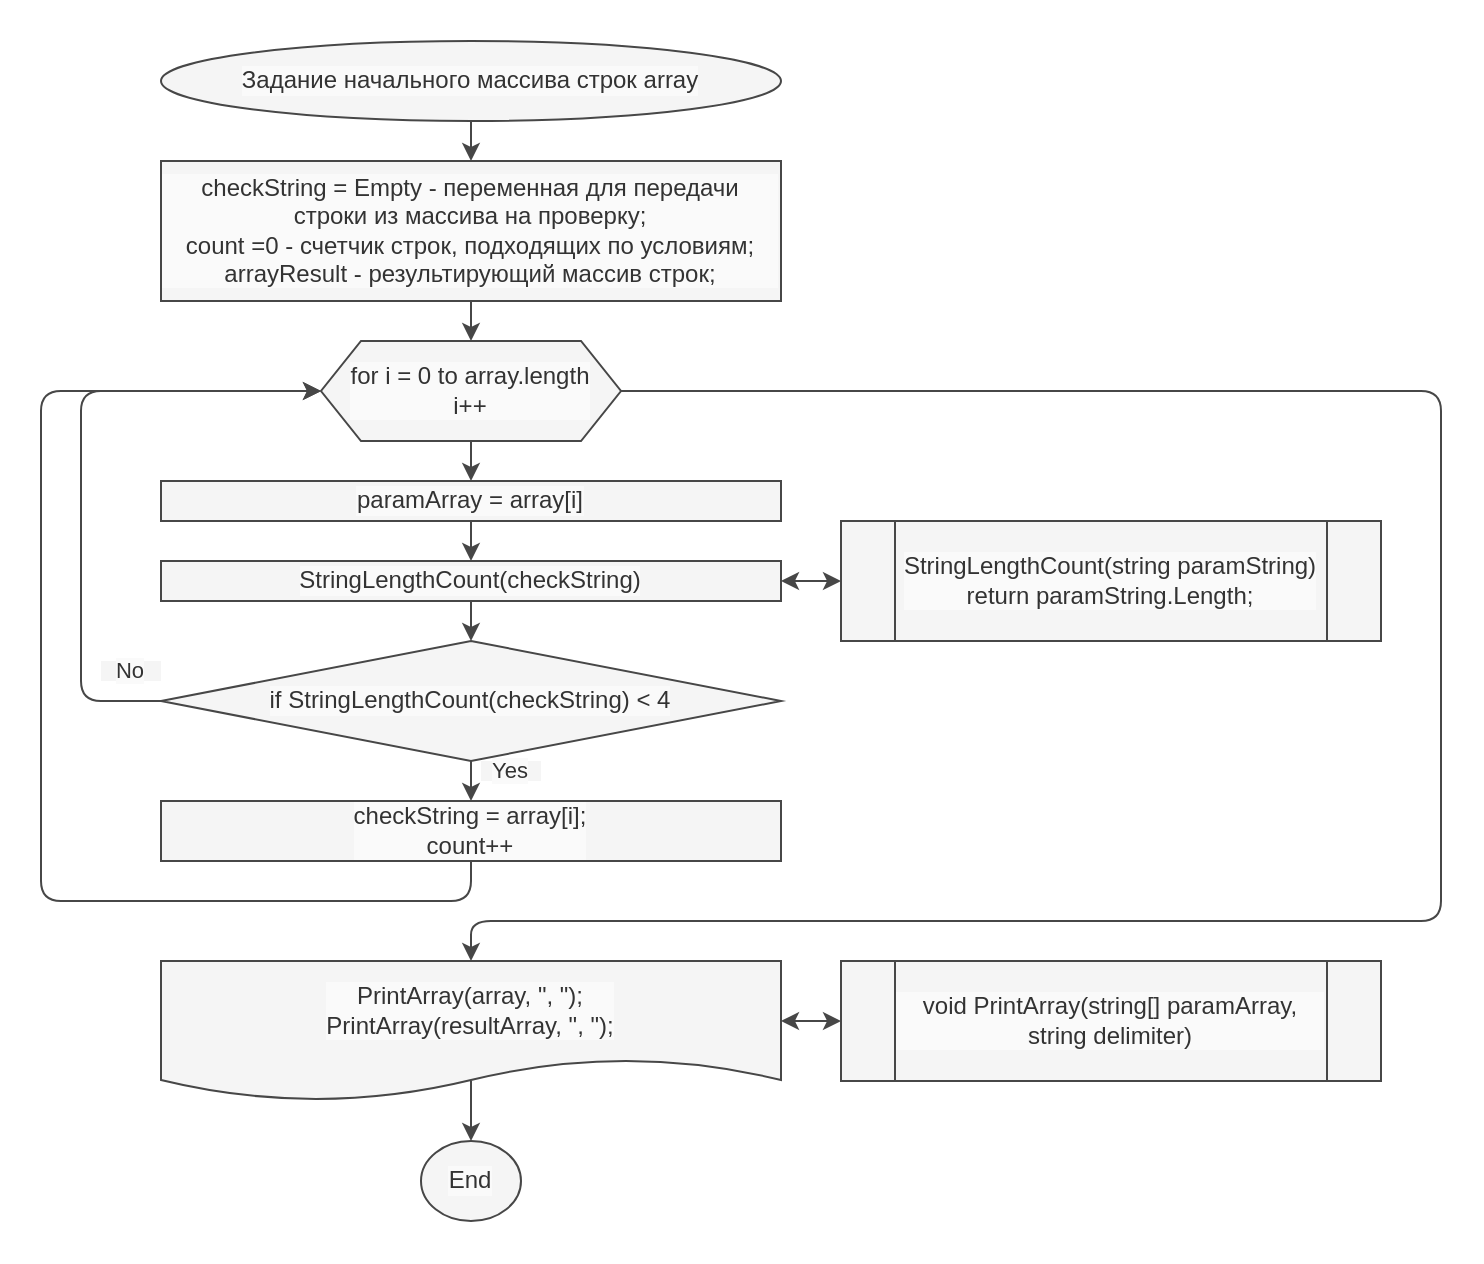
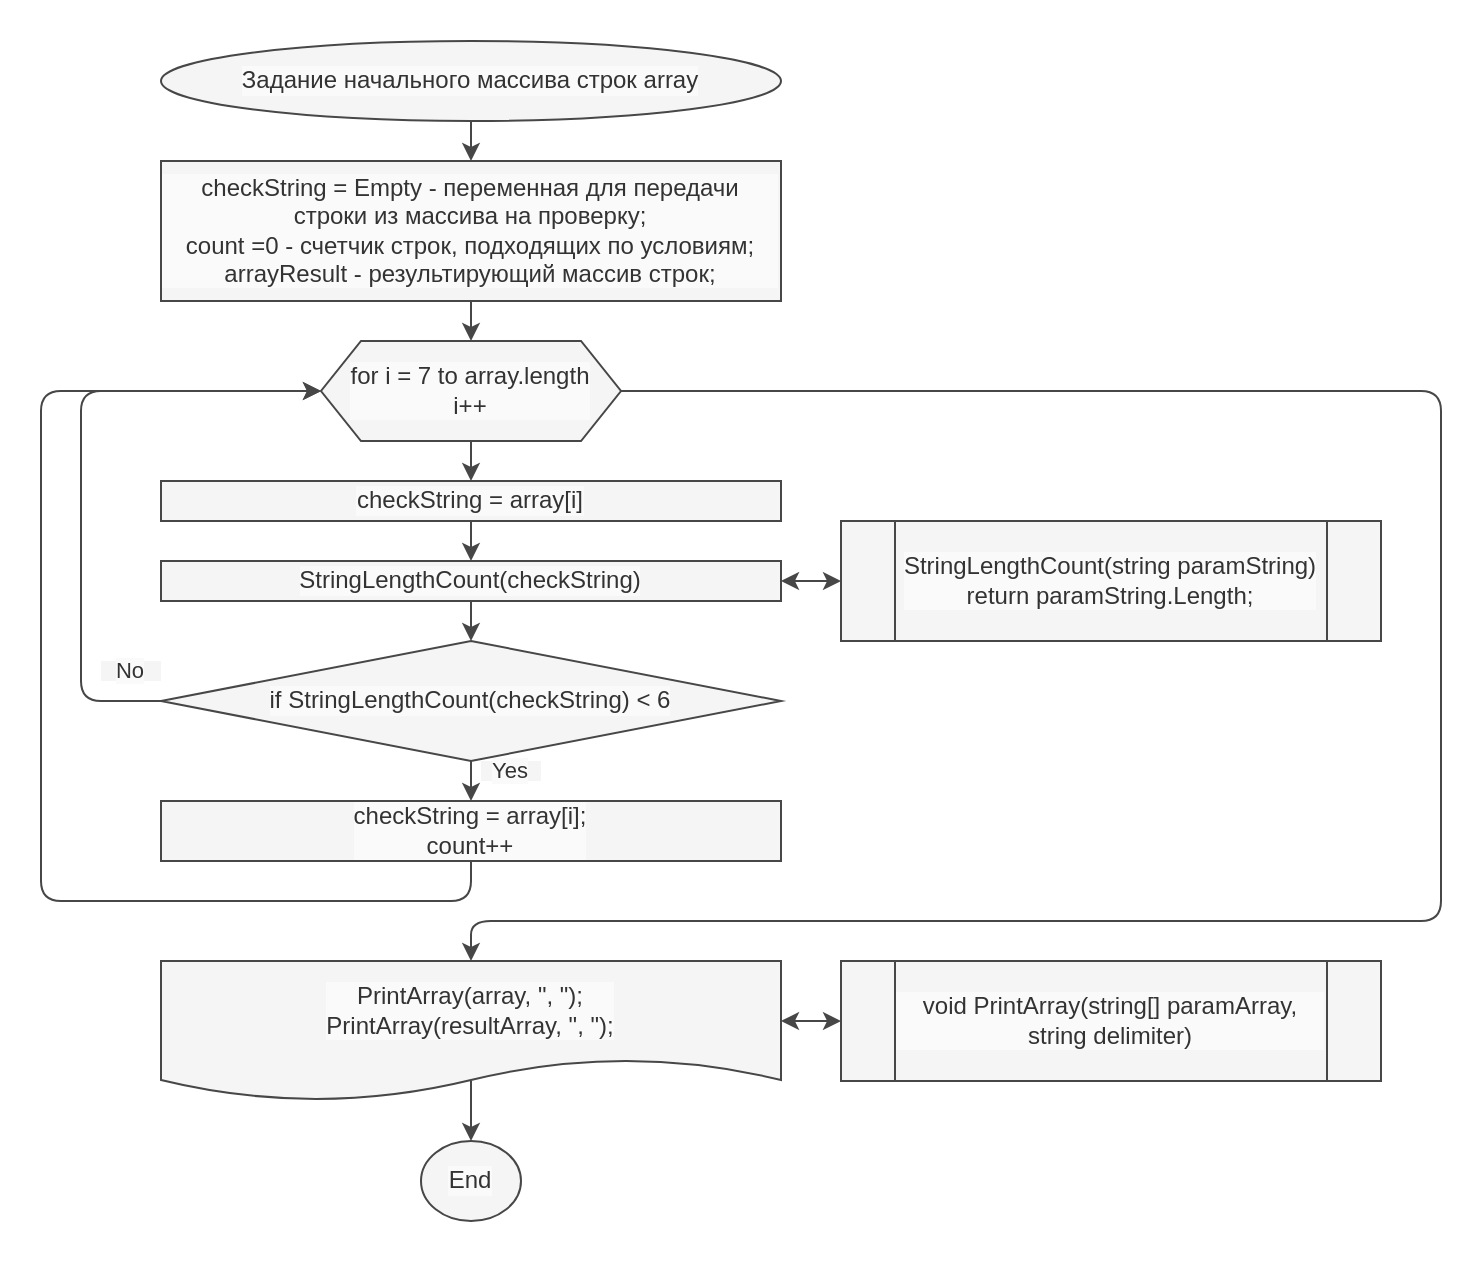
  <mxCell id="0" />
  <mxCell id="1" parent="0" />
  <mxCell id="2" style="edgeStyle=none;html=1;exitX=0.5;exitY=1;exitDx=0;exitDy=0;fontColor=#000000;labelBackgroundColor=#FAFAFA;fillColor=#f5f5f5;strokeColor=#474747;" parent="1" source="3" edge="1"><mxGeometry relative="1" as="geometry"><mxPoint x="235" y="80" as="targetPoint" /></mxGeometry></mxCell>
  <mxCell id="3" value="Задание начального массива строк array" style="ellipse;whiteSpace=wrap;html=1;labelBackgroundColor=#FAFAFA;fillColor=#f5f5f5;fontColor=#333333;strokeColor=#474747;" parent="1" vertex="1"><mxGeometry x="80" y="20" width="310" height="40" as="geometry" /></mxCell>
  <mxCell id="4" style="edgeStyle=none;html=1;exitX=0.5;exitY=1;exitDx=0;exitDy=0;entryX=0.5;entryY=0;entryDx=0;entryDy=0;fontColor=#000000;labelBackgroundColor=#FAFAFA;fillColor=#f5f5f5;strokeColor=#474747;" edge="1" parent="1" source="5" target="7"><mxGeometry relative="1" as="geometry"><mxPoint x="235" y="170" as="targetPoint" /></mxGeometry></mxCell>
  <mxCell id="5" value="checkString = Empty - переменная для передачи строки из массива на проверку;&lt;br&gt;count =0 - счетчик строк, подходящих по условиям;&lt;br&gt;arrayResult - результирующий массив строк;" style="rounded=0;whiteSpace=wrap;html=1;labelBackgroundColor=#FAFAFA;fillColor=#f5f5f5;fontColor=#333333;strokeColor=#474747;" parent="1" vertex="1"><mxGeometry x="80" y="80" width="310" height="70" as="geometry" /></mxCell>
  <mxCell id="6" style="edgeStyle=none;html=1;exitX=0.5;exitY=1;exitDx=0;exitDy=0;entryX=0.5;entryY=0;entryDx=0;entryDy=0;fontFamily=Helvetica;fontSize=11;fontColor=#000000;labelBackgroundColor=#FAFAFA;fillColor=#f5f5f5;strokeColor=#474747;" edge="1" parent="1" source="7" target="9"><mxGeometry relative="1" as="geometry" /></mxCell>
- <mxCell id="7" value="&lt;span&gt;for i = 0 to array.length&lt;br&gt;i++&lt;br&gt;&lt;/span&gt;" style="shape=hexagon;perimeter=hexagonPerimeter2;whiteSpace=wrap;html=1;fixedSize=1;labelBackgroundColor=#FAFAFA;fillColor=#f5f5f5;fontColor=#333333;strokeColor=#474747;" vertex="1" parent="1"><mxGeometry x="160" y="170" width="150" height="50" as="geometry" /></mxCell>
+ <mxCell id="7" value="&lt;span&gt;for i = 7 to array.length&lt;br&gt;i++&lt;br&gt;&lt;/span&gt;" style="shape=hexagon;perimeter=hexagonPerimeter2;whiteSpace=wrap;html=1;fixedSize=1;labelBackgroundColor=#FAFAFA;fillColor=#f5f5f5;fontColor=#333333;strokeColor=#474747;" vertex="1" parent="1"><mxGeometry x="160" y="170" width="150" height="50" as="geometry" /></mxCell>
  <mxCell id="8" style="edgeStyle=none;html=1;exitX=0.5;exitY=1;exitDx=0;exitDy=0;entryX=0.5;entryY=0;entryDx=0;entryDy=0;fontFamily=Helvetica;fontSize=11;fontColor=#000000;labelBackgroundColor=#FAFAFA;fillColor=#f5f5f5;strokeColor=#474747;" edge="1" parent="1" source="9"><mxGeometry relative="1" as="geometry"><mxPoint x="235" y="280" as="targetPoint" /><Array as="points"><mxPoint x="235" y="280" /></Array></mxGeometry></mxCell>
- <mxCell id="9" value="paramArray = array[i]" style="rounded=0;whiteSpace=wrap;labelBackgroundColor=#FAFAFA;fillColor=#f5f5f5;fontColor=#333333;strokeColor=#474747;" vertex="1" parent="1"><mxGeometry x="80" y="240" width="310" height="20" as="geometry" /></mxCell>
+ <mxCell id="9" value="checkString = array[i]" style="rounded=0;whiteSpace=wrap;labelBackgroundColor=#FAFAFA;fillColor=#f5f5f5;fontColor=#333333;strokeColor=#474747;" vertex="1" parent="1"><mxGeometry x="80" y="240" width="310" height="20" as="geometry" /></mxCell>
  <mxCell id="10" style="edgeStyle=none;html=1;exitX=0.5;exitY=1;exitDx=0;exitDy=0;entryX=0.5;entryY=0;entryDx=0;entryDy=0;fontFamily=Helvetica;fontSize=11;fontColor=#000000;labelBackgroundColor=#FAFAFA;fillColor=#f5f5f5;strokeColor=#474747;" edge="1" parent="1" target="12"><mxGeometry relative="1" as="geometry"><mxPoint x="235" y="300" as="sourcePoint" /></mxGeometry></mxCell>
  <mxCell id="11" style="edgeStyle=none;html=1;exitX=0.5;exitY=1;exitDx=0;exitDy=0;entryX=0.5;entryY=0;entryDx=0;entryDy=0;fontFamily=Helvetica;fontSize=11;fontColor=#000000;labelBackgroundColor=#FAFAFA;fillColor=#f5f5f5;strokeColor=#474747;" edge="1" parent="1" source="12" target="13"><mxGeometry relative="1" as="geometry" /></mxCell>
- <mxCell id="12" value="&lt;span style=&quot;font-size: 12px&quot;&gt;if StringLengthCount(checkString) &amp;lt; 4&lt;/span&gt;" style="rhombus;whiteSpace=wrap;html=1;fontFamily=Helvetica;fontSize=11;labelBackgroundColor=#FAFAFA;fillColor=#f5f5f5;fontColor=#333333;strokeColor=#474747;" vertex="1" parent="1"><mxGeometry x="80" y="320" width="310" height="60" as="geometry" /></mxCell>
+ <mxCell id="12" value="&lt;span style=&quot;font-size: 12px&quot;&gt;if StringLengthCount(checkString) &amp;lt; 6&lt;/span&gt;" style="rhombus;whiteSpace=wrap;html=1;fontFamily=Helvetica;fontSize=11;labelBackgroundColor=#FAFAFA;fillColor=#f5f5f5;fontColor=#333333;strokeColor=#474747;" vertex="1" parent="1"><mxGeometry x="80" y="320" width="310" height="60" as="geometry" /></mxCell>
  <mxCell id="13" value="checkString = array[i];&#10;count++" style="rounded=0;whiteSpace=wrap;labelBackgroundColor=#FAFAFA;fillColor=#f5f5f5;fontColor=#333333;strokeColor=#474747;" vertex="1" parent="1"><mxGeometry x="80" y="400" width="310" height="30" as="geometry" /></mxCell>
  <mxCell id="14" value="StringLengthCount(string paramString)&lt;br&gt;return paramString.Length;" style="shape=process;whiteSpace=wrap;backgroundOutline=1;html=1;labelBackgroundColor=#FAFAFA;fillColor=#f5f5f5;fontColor=#333333;strokeColor=#474747;" vertex="1" parent="1"><mxGeometry x="420" y="260" width="270" height="60" as="geometry" /></mxCell>
  <mxCell id="15" style="edgeStyle=none;html=1;exitX=1;exitY=0.5;exitDx=0;exitDy=0;entryX=0;entryY=0.5;entryDx=0;entryDy=0;fontFamily=Helvetica;fontSize=11;startArrow=classic;startFill=1;fontColor=#000000;labelBackgroundColor=#FAFAFA;fillColor=#f5f5f5;strokeColor=#474747;" edge="1" parent="1" source="16" target="14"><mxGeometry relative="1" as="geometry" /></mxCell>
  <mxCell id="16" value="StringLengthCount(checkString)" style="rounded=0;whiteSpace=wrap;labelBackgroundColor=#FAFAFA;fillColor=#f5f5f5;fontColor=#333333;strokeColor=#474747;" vertex="1" parent="1"><mxGeometry x="80" y="280" width="310" height="20" as="geometry" /></mxCell>
  <mxCell id="17" value="" style="endArrow=classic;html=1;fontFamily=Helvetica;fontSize=11;exitX=0;exitY=0.5;exitDx=0;exitDy=0;entryX=0;entryY=0.5;entryDx=0;entryDy=0;fontColor=#000000;labelBackgroundColor=#FAFAFA;fillColor=#f5f5f5;strokeColor=#474747;" edge="1" parent="1" source="12" target="7"><mxGeometry width="50" height="50" relative="1" as="geometry"><mxPoint x="330" y="330" as="sourcePoint" /><mxPoint x="380" y="280" as="targetPoint" /><Array as="points"><mxPoint x="40" y="350" /><mxPoint x="40" y="195" /></Array></mxGeometry></mxCell>
  <mxCell id="18" value="No" style="text;html=1;align=center;verticalAlign=middle;whiteSpace=wrap;rounded=0;fontFamily=Helvetica;fontSize=11;labelBackgroundColor=#FAFAFA;fillColor=#f5f5f5;fontColor=#333333;strokeColor=none;" vertex="1" parent="1"><mxGeometry x="50" y="330" width="30" height="10" as="geometry" /></mxCell>
  <mxCell id="19" value="Yes" style="text;html=1;align=center;verticalAlign=middle;whiteSpace=wrap;rounded=0;fontFamily=Helvetica;fontSize=11;labelBackgroundColor=#FAFAFA;fillColor=#f5f5f5;fontColor=#333333;strokeColor=none;" vertex="1" parent="1"><mxGeometry x="240" y="380" width="30" height="10" as="geometry" /></mxCell>
  <mxCell id="20" value="" style="endArrow=classic;html=1;fontFamily=Helvetica;fontSize=11;exitX=0.5;exitY=1;exitDx=0;exitDy=0;entryX=0;entryY=0.5;entryDx=0;entryDy=0;fontColor=#000000;labelBackgroundColor=#FAFAFA;fillColor=#f5f5f5;strokeColor=#474747;" edge="1" parent="1" source="13" target="7"><mxGeometry width="50" height="50" relative="1" as="geometry"><mxPoint x="290" y="520" as="sourcePoint" /><mxPoint x="340" y="470" as="targetPoint" /><Array as="points"><mxPoint x="235" y="450" /><mxPoint x="20" y="450" /><mxPoint x="20" y="195" /></Array></mxGeometry></mxCell>
  <mxCell id="21" value="PrintArray(array, &quot;, &quot;);&#10;PrintArray(resultArray, &quot;, &quot;);" style="shape=document;whiteSpace=wrap;boundedLbl=1;fontFamily=Helvetica;fontSize=12;labelBackgroundColor=#FAFAFA;fillColor=#f5f5f5;fontColor=#333333;strokeColor=#474747;" vertex="1" parent="1"><mxGeometry x="80" y="480" width="310" height="70" as="geometry" /></mxCell>
  <mxCell id="22" value="" style="endArrow=classic;html=1;fontFamily=Helvetica;fontSize=11;exitX=1;exitY=0.5;exitDx=0;exitDy=0;entryX=0.5;entryY=0;entryDx=0;entryDy=0;fontColor=#000000;labelBackgroundColor=#FAFAFA;fillColor=#f5f5f5;strokeColor=#474747;" edge="1" parent="1" source="7" target="21"><mxGeometry width="50" height="50" relative="1" as="geometry"><mxPoint x="330" y="330" as="sourcePoint" /><mxPoint x="380" y="280" as="targetPoint" /><Array as="points"><mxPoint x="720" y="195" /><mxPoint x="720" y="460" /><mxPoint x="440" y="460" /><mxPoint x="235" y="460" /></Array></mxGeometry></mxCell>
  <mxCell id="23" style="edgeStyle=none;html=1;exitX=0;exitY=0.5;exitDx=0;exitDy=0;fontFamily=Helvetica;fontSize=12;startArrow=classic;startFill=1;fontColor=#000000;labelBackgroundColor=#FAFAFA;fillColor=#f5f5f5;strokeColor=#474747;" edge="1" parent="1" source="24"><mxGeometry relative="1" as="geometry"><mxPoint x="390" y="510" as="targetPoint" /></mxGeometry></mxCell>
  <mxCell id="24" value="void PrintArray(string[] paramArray, string delimiter)" style="shape=process;whiteSpace=wrap;backgroundOutline=1;labelBackgroundColor=#FAFAFA;fillColor=#f5f5f5;fontColor=#333333;strokeColor=#474747;" vertex="1" parent="1"><mxGeometry x="420" y="480" width="270" height="60" as="geometry" /></mxCell>
  <mxCell id="25" value="End" style="ellipse;whiteSpace=wrap;html=1;labelBackgroundColor=#FAFAFA;fillColor=#f5f5f5;fontColor=#333333;strokeColor=#474747;" vertex="1" parent="1"><mxGeometry x="210" y="570" width="50" height="40" as="geometry" /></mxCell>
  <mxCell id="26" value="" style="endArrow=classic;html=1;fontFamily=Helvetica;fontSize=12;entryX=0.5;entryY=0;entryDx=0;entryDy=0;fontColor=#000000;labelBackgroundColor=#FAFAFA;fillColor=#f5f5f5;strokeColor=#474747;" edge="1" parent="1" target="25"><mxGeometry width="50" height="50" relative="1" as="geometry"><mxPoint x="235" y="540" as="sourcePoint" /><mxPoint x="400" y="550" as="targetPoint" /></mxGeometry></mxCell>
